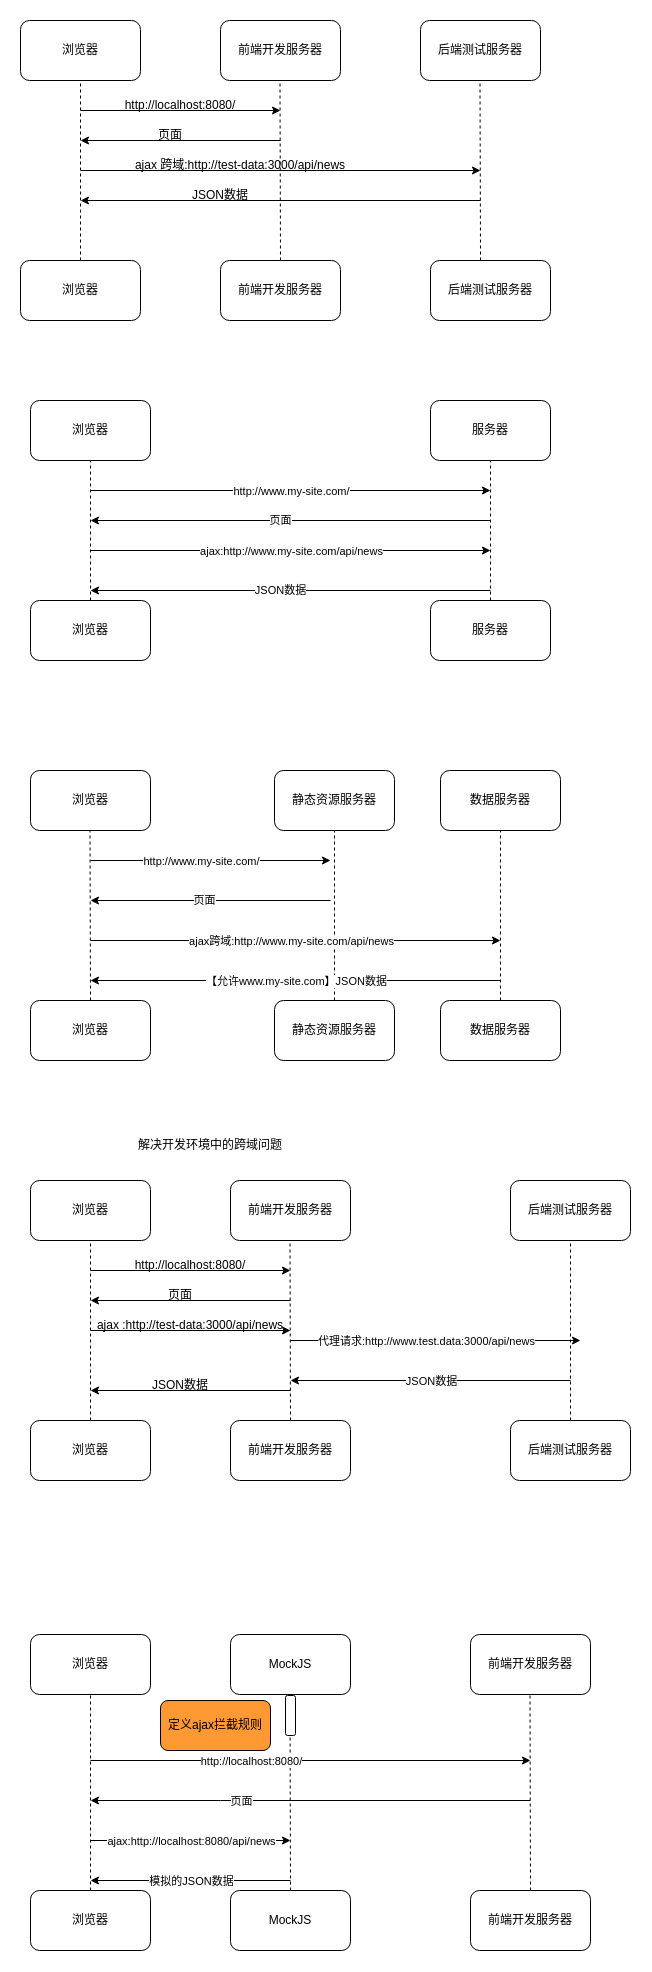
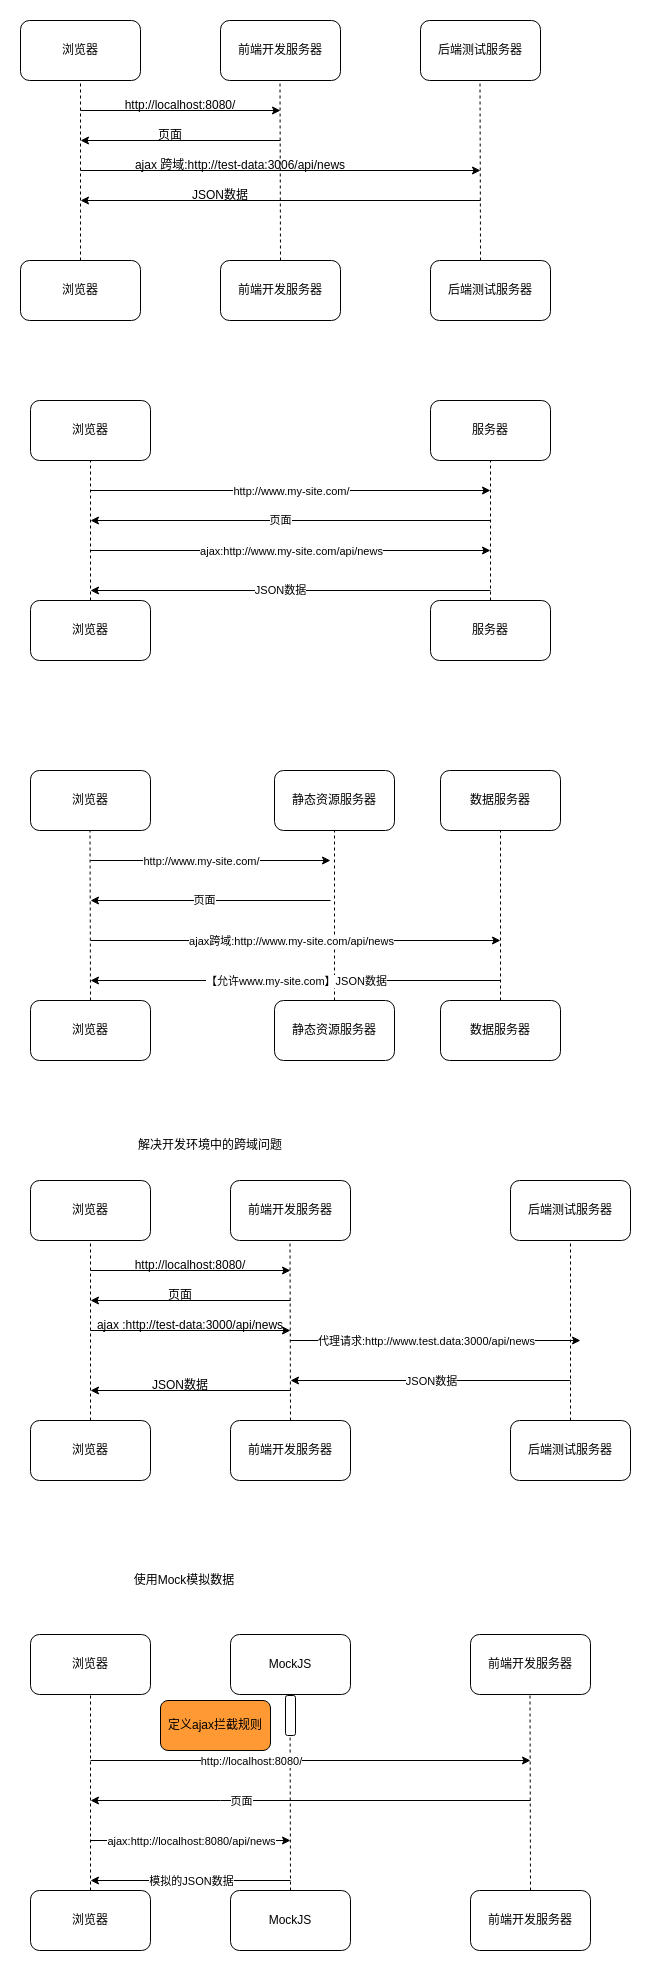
  <mxCell id="0" />
  <mxCell id="1" parent="0" />
  <mxCell id="2" value="浏览器" style="rounded=1;whiteSpace=wrap;html=1;" parent="1" vertex="1"><mxGeometry x="20" y="20" width="120" height="60" as="geometry" /></mxCell>
  <mxCell id="3" value="前端开发服务器" style="rounded=1;whiteSpace=wrap;html=1;" parent="1" vertex="1"><mxGeometry x="220" y="20" width="120" height="60" as="geometry" /></mxCell>
  <mxCell id="4" value="后端测试服务器" style="rounded=1;whiteSpace=wrap;html=1;" parent="1" vertex="1"><mxGeometry x="420" y="20" width="120" height="60" as="geometry" /></mxCell>
  <mxCell id="5" value="浏览器" style="rounded=1;whiteSpace=wrap;html=1;" parent="1" vertex="1"><mxGeometry x="20" y="260" width="120" height="60" as="geometry" /></mxCell>
  <mxCell id="6" value="前端开发服务器" style="rounded=1;whiteSpace=wrap;html=1;" parent="1" vertex="1"><mxGeometry x="220" y="260" width="120" height="60" as="geometry" /></mxCell>
  <mxCell id="7" value="后端测试服务器" style="rounded=1;whiteSpace=wrap;html=1;" parent="1" vertex="1"><mxGeometry x="430" y="260" width="120" height="60" as="geometry" /></mxCell>
  <mxCell id="8" value="" style="endArrow=none;dashed=1;html=1;exitX=0.5;exitY=0;exitDx=0;exitDy=0;entryX=0.5;entryY=1;entryDx=0;entryDy=0;" parent="1" source="5" target="2" edge="1"><mxGeometry width="50" height="50" relative="1" as="geometry"><mxPoint x="40" y="130" as="sourcePoint" /><mxPoint x="90" y="80" as="targetPoint" /><Array as="points"><mxPoint x="80" y="200" /></Array></mxGeometry></mxCell>
  <mxCell id="9" value="" style="endArrow=none;dashed=1;html=1;exitX=0.5;exitY=0;exitDx=0;exitDy=0;entryX=0.5;entryY=1;entryDx=0;entryDy=0;" parent="1" source="6" edge="1"><mxGeometry width="50" height="50" relative="1" as="geometry"><mxPoint x="279.5" y="200" as="sourcePoint" /><mxPoint x="279.5" y="80" as="targetPoint" /></mxGeometry></mxCell>
  <mxCell id="10" value="" style="endArrow=none;dashed=1;html=1;exitX=0.417;exitY=0;exitDx=0;exitDy=0;entryX=0.5;entryY=1;entryDx=0;entryDy=0;exitPerimeter=0;" parent="1" source="7" edge="1"><mxGeometry width="50" height="50" relative="1" as="geometry"><mxPoint x="479.5" y="200" as="sourcePoint" /><mxPoint x="479.5" y="80" as="targetPoint" /></mxGeometry></mxCell>
  <mxCell id="11" value="" style="endArrow=classic;html=1;" parent="1" edge="1"><mxGeometry width="50" height="50" relative="1" as="geometry"><mxPoint x="80" y="110" as="sourcePoint" /><mxPoint x="280" y="110" as="targetPoint" /></mxGeometry></mxCell>
  <mxCell id="12" value="" style="endArrow=classic;html=1;" parent="1" edge="1"><mxGeometry width="50" height="50" relative="1" as="geometry"><mxPoint x="280" y="140" as="sourcePoint" /><mxPoint x="80" y="140" as="targetPoint" /></mxGeometry></mxCell>
  <mxCell id="13" value="" style="endArrow=classic;html=1;" parent="1" edge="1"><mxGeometry width="50" height="50" relative="1" as="geometry"><mxPoint x="80" y="170" as="sourcePoint" /><mxPoint x="480" y="170" as="targetPoint" /></mxGeometry></mxCell>
  <mxCell id="14" value="" style="endArrow=classic;html=1;" parent="1" edge="1"><mxGeometry width="50" height="50" relative="1" as="geometry"><mxPoint x="480" y="200" as="sourcePoint" /><mxPoint x="80" y="200" as="targetPoint" /></mxGeometry></mxCell>
  <mxCell id="15" value="http://localhost:8080/" style="text;strokeColor=none;align=center;fillColor=none;html=1;verticalAlign=middle;whiteSpace=wrap;rounded=0;" parent="1" vertex="1"><mxGeometry x="110" y="90" width="140" height="30" as="geometry" /></mxCell>
  <mxCell id="16" value="页面" style="text;strokeColor=none;align=center;fillColor=none;html=1;verticalAlign=middle;whiteSpace=wrap;rounded=0;" parent="1" vertex="1"><mxGeometry x="120" y="120" width="100" height="30" as="geometry" /></mxCell>
- <mxCell id="17" value="ajax 跨域:http://test-data:3000/api/news" style="text;strokeColor=none;align=center;fillColor=none;html=1;verticalAlign=middle;whiteSpace=wrap;rounded=0;" parent="1" vertex="1"><mxGeometry x="120" y="150" width="240" height="30" as="geometry" /></mxCell>
+ <mxCell id="17" value="ajax 跨域:http://test-data:3006/api/news" style="text;strokeColor=none;align=center;fillColor=none;html=1;verticalAlign=middle;whiteSpace=wrap;rounded=0;" parent="1" vertex="1"><mxGeometry x="120" y="150" width="240" height="30" as="geometry" /></mxCell>
  <mxCell id="18" value="JSON数据" style="text;strokeColor=none;align=center;fillColor=none;html=1;verticalAlign=middle;whiteSpace=wrap;rounded=0;" parent="1" vertex="1"><mxGeometry x="190" y="180" width="60" height="30" as="geometry" /></mxCell>
  <mxCell id="19" value="浏览器" style="rounded=1;whiteSpace=wrap;html=1;" parent="1" vertex="1"><mxGeometry x="30" y="600" width="120" height="60" as="geometry" /></mxCell>
  <mxCell id="20" value="服务器" style="rounded=1;whiteSpace=wrap;html=1;" parent="1" vertex="1"><mxGeometry x="430" y="400" width="120" height="60" as="geometry" /></mxCell>
  <mxCell id="21" value="浏览器" style="rounded=1;whiteSpace=wrap;html=1;" parent="1" vertex="1"><mxGeometry x="30" y="400" width="120" height="60" as="geometry" /></mxCell>
  <mxCell id="22" value="服务器" style="rounded=1;whiteSpace=wrap;html=1;" parent="1" vertex="1"><mxGeometry x="430" y="600" width="120" height="60" as="geometry" /></mxCell>
  <mxCell id="23" value="" style="endArrow=classic;html=1;" parent="1" edge="1"><mxGeometry relative="1" as="geometry"><mxPoint x="90" y="490" as="sourcePoint" /><mxPoint x="490" y="490" as="targetPoint" /></mxGeometry></mxCell>
  <mxCell id="24" value="http://www.my-site.com/" style="edgeLabel;resizable=0;html=1;align=center;verticalAlign=middle;" parent="23" connectable="0" vertex="1"><mxGeometry relative="1" as="geometry" /></mxCell>
  <mxCell id="25" value="" style="endArrow=none;dashed=1;html=1;entryX=0.5;entryY=1;entryDx=0;entryDy=0;exitX=0.5;exitY=0;exitDx=0;exitDy=0;" parent="1" source="19" target="21" edge="1"><mxGeometry width="50" height="50" relative="1" as="geometry"><mxPoint x="90" y="570" as="sourcePoint" /><mxPoint x="115" y="460" as="targetPoint" /></mxGeometry></mxCell>
  <mxCell id="26" value="" style="endArrow=none;dashed=1;html=1;exitX=0.5;exitY=0;exitDx=0;exitDy=0;" parent="1" source="22" edge="1"><mxGeometry width="50" height="50" relative="1" as="geometry"><mxPoint x="489.5" y="580" as="sourcePoint" /><mxPoint x="490" y="460" as="targetPoint" /></mxGeometry></mxCell>
  <mxCell id="27" value="页面" style="endArrow=classic;html=1;" parent="1" edge="1"><mxGeometry x="0.05" relative="1" as="geometry"><mxPoint x="490" y="520" as="sourcePoint" /><mxPoint x="90" y="520" as="targetPoint" /><Array as="points" /><mxPoint as="offset" /></mxGeometry></mxCell>
  <mxCell id="28" value="" style="endArrow=classic;html=1;" parent="1" edge="1"><mxGeometry relative="1" as="geometry"><mxPoint x="90" y="550" as="sourcePoint" /><mxPoint x="490" y="550" as="targetPoint" /></mxGeometry></mxCell>
  <mxCell id="29" value="ajax:http://www.my-site.com/api/news" style="edgeLabel;resizable=0;html=1;align=center;verticalAlign=middle;" parent="28" connectable="0" vertex="1"><mxGeometry relative="1" as="geometry" /></mxCell>
  <mxCell id="30" value="JSON数据" style="endArrow=classic;html=1;" parent="1" edge="1"><mxGeometry x="0.05" relative="1" as="geometry"><mxPoint x="490" y="590" as="sourcePoint" /><mxPoint x="90" y="590" as="targetPoint" /><Array as="points" /><mxPoint as="offset" /></mxGeometry></mxCell>
  <mxCell id="31" value="浏览器" style="rounded=1;whiteSpace=wrap;html=1;" parent="1" vertex="1"><mxGeometry x="30" y="770" width="120" height="60" as="geometry" /></mxCell>
  <mxCell id="32" value="静态资源服务器" style="rounded=1;whiteSpace=wrap;html=1;" parent="1" vertex="1"><mxGeometry x="274" y="770" width="120" height="60" as="geometry" /></mxCell>
  <mxCell id="33" value="数据服务器" style="rounded=1;whiteSpace=wrap;html=1;" parent="1" vertex="1"><mxGeometry x="440" y="770" width="120" height="60" as="geometry" /></mxCell>
  <mxCell id="34" value="浏览器" style="rounded=1;whiteSpace=wrap;html=1;" parent="1" vertex="1"><mxGeometry x="30" y="1000" width="120" height="60" as="geometry" /></mxCell>
  <mxCell id="35" value="静态资源服务器" style="rounded=1;whiteSpace=wrap;html=1;" parent="1" vertex="1"><mxGeometry x="274" y="1000" width="120" height="60" as="geometry" /></mxCell>
  <mxCell id="36" value="数据服务器" style="rounded=1;whiteSpace=wrap;html=1;" parent="1" vertex="1"><mxGeometry x="440" y="1000" width="120" height="60" as="geometry" /></mxCell>
  <mxCell id="37" value="" style="endArrow=none;dashed=1;html=1;exitX=0.5;exitY=0;exitDx=0;exitDy=0;entryX=0.5;entryY=1;entryDx=0;entryDy=0;" parent="1" source="35" target="32" edge="1"><mxGeometry width="50" height="50" relative="1" as="geometry"><mxPoint x="300" y="910" as="sourcePoint" /><mxPoint x="350" y="860" as="targetPoint" /></mxGeometry></mxCell>
  <mxCell id="38" value="" style="endArrow=none;dashed=1;html=1;exitX=0.5;exitY=0;exitDx=0;exitDy=0;entryX=0.5;entryY=1;entryDx=0;entryDy=0;" parent="1" source="34" edge="1"><mxGeometry width="50" height="50" relative="1" as="geometry"><mxPoint x="89.5" y="980" as="sourcePoint" /><mxPoint x="89.5" y="830" as="targetPoint" /></mxGeometry></mxCell>
  <mxCell id="39" value="" style="endArrow=none;dashed=1;html=1;exitX=0.5;exitY=0;exitDx=0;exitDy=0;entryX=0.5;entryY=1;entryDx=0;entryDy=0;" parent="1" source="36" edge="1"><mxGeometry width="50" height="50" relative="1" as="geometry"><mxPoint x="500" y="980" as="sourcePoint" /><mxPoint x="500" y="830" as="targetPoint" /></mxGeometry></mxCell>
  <mxCell id="40" value="" style="endArrow=classic;html=1;" parent="1" edge="1"><mxGeometry relative="1" as="geometry"><mxPoint x="90" y="860" as="sourcePoint" /><mxPoint x="330" y="860" as="targetPoint" /></mxGeometry></mxCell>
  <mxCell id="41" value="Label" style="edgeLabel;resizable=0;html=1;align=center;verticalAlign=middle;" parent="40" connectable="0" vertex="1"><mxGeometry relative="1" as="geometry" /></mxCell>
  <mxCell id="42" value="http://www.my-site.com/" style="edgeLabel;resizable=0;html=1;align=center;verticalAlign=middle;" parent="1" connectable="0" vertex="1"><mxGeometry x="200" y="860" as="geometry" /></mxCell>
  <mxCell id="43" value="页面" style="endArrow=classic;html=1;" parent="1" edge="1"><mxGeometry x="0.05" relative="1" as="geometry"><mxPoint x="330" y="900" as="sourcePoint" /><mxPoint x="90" y="900" as="targetPoint" /><Array as="points" /><mxPoint as="offset" /></mxGeometry></mxCell>
  <mxCell id="44" value="" style="endArrow=classic;html=1;" parent="1" edge="1"><mxGeometry relative="1" as="geometry"><mxPoint x="90" y="940" as="sourcePoint" /><mxPoint x="500" y="940" as="targetPoint" /></mxGeometry></mxCell>
  <mxCell id="45" value="ajax跨域:http://www.my-site.com/api/news" style="edgeLabel;resizable=0;html=1;align=center;verticalAlign=middle;" parent="44" connectable="0" vertex="1"><mxGeometry relative="1" as="geometry"><mxPoint x="-5" as="offset" /></mxGeometry></mxCell>
  <mxCell id="46" value="" style="endArrow=classic;html=1;" parent="1" edge="1"><mxGeometry relative="1" as="geometry"><mxPoint x="500" y="980" as="sourcePoint" /><mxPoint x="90" y="980" as="targetPoint" /></mxGeometry></mxCell>
  <mxCell id="47" value="【允许www.my-site.com】JSON数据" style="edgeLabel;resizable=0;html=1;align=center;verticalAlign=middle;" parent="46" connectable="0" vertex="1"><mxGeometry relative="1" as="geometry" /></mxCell>
  <mxCell id="48" value="解决开发环境中的跨域问题" style="text;strokeColor=none;align=center;fillColor=none;html=1;verticalAlign=middle;whiteSpace=wrap;rounded=0;" parent="1" vertex="1"><mxGeometry x="30" y="1130" width="360" height="30" as="geometry" /></mxCell>
  <mxCell id="49" value="浏览器" style="rounded=1;whiteSpace=wrap;html=1;" parent="1" vertex="1"><mxGeometry x="30" y="1180" width="120" height="60" as="geometry" /></mxCell>
  <mxCell id="50" value="前端开发服务器" style="rounded=1;whiteSpace=wrap;html=1;" parent="1" vertex="1"><mxGeometry x="230" y="1180" width="120" height="60" as="geometry" /></mxCell>
  <mxCell id="51" value="后端测试服务器" style="rounded=1;whiteSpace=wrap;html=1;" parent="1" vertex="1"><mxGeometry x="510" y="1180" width="120" height="60" as="geometry" /></mxCell>
  <mxCell id="52" value="浏览器" style="rounded=1;whiteSpace=wrap;html=1;" parent="1" vertex="1"><mxGeometry x="30" y="1420" width="120" height="60" as="geometry" /></mxCell>
  <mxCell id="53" value="前端开发服务器" style="rounded=1;whiteSpace=wrap;html=1;" parent="1" vertex="1"><mxGeometry x="230" y="1420" width="120" height="60" as="geometry" /></mxCell>
  <mxCell id="54" value="后端测试服务器" style="rounded=1;whiteSpace=wrap;html=1;" parent="1" vertex="1"><mxGeometry x="510" y="1420" width="120" height="60" as="geometry" /></mxCell>
  <mxCell id="55" value="" style="endArrow=none;dashed=1;html=1;exitX=0.5;exitY=0;exitDx=0;exitDy=0;entryX=0.5;entryY=1;entryDx=0;entryDy=0;" parent="1" source="52" target="49" edge="1"><mxGeometry width="50" height="50" relative="1" as="geometry"><mxPoint x="50" y="1290" as="sourcePoint" /><mxPoint x="100" y="1240" as="targetPoint" /><Array as="points"><mxPoint x="90" y="1360" /></Array></mxGeometry></mxCell>
  <mxCell id="56" value="" style="endArrow=none;dashed=1;html=1;exitX=0.5;exitY=0;exitDx=0;exitDy=0;entryX=0.5;entryY=1;entryDx=0;entryDy=0;" parent="1" source="53" edge="1"><mxGeometry width="50" height="50" relative="1" as="geometry"><mxPoint x="289.5" y="1360" as="sourcePoint" /><mxPoint x="289.5" y="1240" as="targetPoint" /></mxGeometry></mxCell>
  <mxCell id="57" value="" style="endArrow=none;dashed=1;html=1;exitX=0.5;exitY=0;exitDx=0;exitDy=0;entryX=0.5;entryY=1;entryDx=0;entryDy=0;" parent="1" source="54" target="51" edge="1"><mxGeometry width="50" height="50" relative="1" as="geometry"><mxPoint x="489.5" y="1360" as="sourcePoint" /><mxPoint x="489.5" y="1240" as="targetPoint" /></mxGeometry></mxCell>
  <mxCell id="58" value="" style="endArrow=classic;html=1;" parent="1" edge="1"><mxGeometry width="50" height="50" relative="1" as="geometry"><mxPoint x="90" y="1270" as="sourcePoint" /><mxPoint x="290" y="1270" as="targetPoint" /></mxGeometry></mxCell>
  <mxCell id="59" value="" style="endArrow=classic;html=1;" parent="1" edge="1"><mxGeometry width="50" height="50" relative="1" as="geometry"><mxPoint x="290" y="1300" as="sourcePoint" /><mxPoint x="90" y="1300" as="targetPoint" /></mxGeometry></mxCell>
  <mxCell id="60" value="" style="endArrow=classic;html=1;" parent="1" edge="1"><mxGeometry width="50" height="50" relative="1" as="geometry"><mxPoint x="90" y="1330" as="sourcePoint" /><mxPoint x="290" y="1330" as="targetPoint" /></mxGeometry></mxCell>
  <mxCell id="61" value="" style="endArrow=classic;html=1;" parent="1" edge="1"><mxGeometry width="50" height="50" relative="1" as="geometry"><mxPoint x="290" y="1390" as="sourcePoint" /><mxPoint x="90" y="1390" as="targetPoint" /></mxGeometry></mxCell>
  <mxCell id="62" value="http://localhost:8080/" style="text;strokeColor=none;align=center;fillColor=none;html=1;verticalAlign=middle;whiteSpace=wrap;rounded=0;" parent="1" vertex="1"><mxGeometry x="120" y="1250" width="140" height="30" as="geometry" /></mxCell>
  <mxCell id="63" value="页面" style="text;strokeColor=none;align=center;fillColor=none;html=1;verticalAlign=middle;whiteSpace=wrap;rounded=0;" parent="1" vertex="1"><mxGeometry x="130" y="1280" width="100" height="30" as="geometry" /></mxCell>
  <mxCell id="64" value="ajax :http://test-data:3000/api/news" style="text;strokeColor=none;align=center;fillColor=none;html=1;verticalAlign=middle;whiteSpace=wrap;rounded=0;" parent="1" vertex="1"><mxGeometry x="70" y="1310" width="240" height="30" as="geometry" /></mxCell>
  <mxCell id="65" value="JSON数据" style="text;strokeColor=none;align=center;fillColor=none;html=1;verticalAlign=middle;whiteSpace=wrap;rounded=0;" parent="1" vertex="1"><mxGeometry x="150" y="1370" width="60" height="30" as="geometry" /></mxCell>
  <mxCell id="66" value="" style="endArrow=classic;html=1;" parent="1" edge="1"><mxGeometry relative="1" as="geometry"><mxPoint x="290" y="1340" as="sourcePoint" /><mxPoint x="580" y="1340" as="targetPoint" /></mxGeometry></mxCell>
  <mxCell id="67" value="代理请求:http://www.test.data:3000/api/news" style="edgeLabel;resizable=0;html=1;align=center;verticalAlign=middle;" parent="66" connectable="0" vertex="1"><mxGeometry relative="1" as="geometry"><mxPoint x="-10" as="offset" /></mxGeometry></mxCell>
  <mxCell id="68" value="" style="endArrow=classic;html=1;" parent="1" edge="1"><mxGeometry relative="1" as="geometry"><mxPoint x="570" y="1380" as="sourcePoint" /><mxPoint x="290" y="1380" as="targetPoint" /></mxGeometry></mxCell>
  <mxCell id="69" value="JSON数据" style="edgeLabel;resizable=0;html=1;align=center;verticalAlign=middle;" parent="68" connectable="0" vertex="1"><mxGeometry relative="1" as="geometry" /></mxCell>
+ <mxCell id="70" value="使用Mock模拟数据" style="text;strokeColor=none;align=center;fillColor=none;html=1;verticalAlign=middle;whiteSpace=wrap;rounded=0;" vertex="1" parent="1"><mxGeometry x="94" y="1560" width="180" height="40" as="geometry" /></mxCell>
  <mxCell id="71" value="浏览器" style="rounded=1;whiteSpace=wrap;html=1;" vertex="1" parent="1"><mxGeometry x="30" y="1634" width="120" height="60" as="geometry" /></mxCell>
  <mxCell id="72" value="MockJS" style="rounded=1;whiteSpace=wrap;html=1;" vertex="1" parent="1"><mxGeometry x="230" y="1634" width="120" height="60" as="geometry" /></mxCell>
  <mxCell id="73" value="前端开发服务器" style="rounded=1;whiteSpace=wrap;html=1;" vertex="1" parent="1"><mxGeometry x="470" y="1634" width="120" height="60" as="geometry" /></mxCell>
  <mxCell id="74" value="浏览器" style="rounded=1;whiteSpace=wrap;html=1;" vertex="1" parent="1"><mxGeometry x="30" y="1890" width="120" height="60" as="geometry" /></mxCell>
  <mxCell id="75" value="MockJS" style="rounded=1;whiteSpace=wrap;html=1;" vertex="1" parent="1"><mxGeometry x="230" y="1890" width="120" height="60" as="geometry" /></mxCell>
  <mxCell id="76" value="前端开发服务器" style="rounded=1;whiteSpace=wrap;html=1;" vertex="1" parent="1"><mxGeometry x="470" y="1890" width="120" height="60" as="geometry" /></mxCell>
  <mxCell id="77" value="" style="endArrow=none;dashed=1;html=1;entryX=0.5;entryY=1;entryDx=0;entryDy=0;exitX=0.5;exitY=0;exitDx=0;exitDy=0;" edge="1" parent="1" source="74" target="71"><mxGeometry width="50" height="50" relative="1" as="geometry"><mxPoint x="65" y="1790" as="sourcePoint" /><mxPoint x="115" y="1740" as="targetPoint" /></mxGeometry></mxCell>
  <mxCell id="78" value="" style="endArrow=none;dashed=1;html=1;entryX=0.5;entryY=1;entryDx=0;entryDy=0;exitX=0.5;exitY=0;exitDx=0;exitDy=0;" edge="1" parent="1" source="75"><mxGeometry width="50" height="50" relative="1" as="geometry"><mxPoint x="290" y="1850" as="sourcePoint" /><mxPoint x="289.5" y="1694" as="targetPoint" /></mxGeometry></mxCell>
  <mxCell id="79" value="" style="endArrow=none;dashed=1;html=1;entryX=0.5;entryY=1;entryDx=0;entryDy=0;exitX=0.5;exitY=0;exitDx=0;exitDy=0;" edge="1" parent="1" source="76"><mxGeometry width="50" height="50" relative="1" as="geometry"><mxPoint x="529.5" y="1840" as="sourcePoint" /><mxPoint x="529.5" y="1694" as="targetPoint" /></mxGeometry></mxCell>
  <mxCell id="80" value="" style="endArrow=classic;html=1;" edge="1" parent="1"><mxGeometry relative="1" as="geometry"><mxPoint x="90" y="1760" as="sourcePoint" /><mxPoint x="530" y="1760" as="targetPoint" /></mxGeometry></mxCell>
  <mxCell id="81" value="http://localhost:8080/" style="edgeLabel;resizable=0;html=1;align=center;verticalAlign=middle;" connectable="0" vertex="1" parent="80"><mxGeometry relative="1" as="geometry"><mxPoint x="-60" as="offset" /></mxGeometry></mxCell>
  <mxCell id="82" value="" style="endArrow=classic;html=1;" edge="1" parent="1"><mxGeometry relative="1" as="geometry"><mxPoint x="530" y="1800" as="sourcePoint" /><mxPoint x="90" y="1800" as="targetPoint" /><Array as="points"><mxPoint x="230" y="1800" /></Array></mxGeometry></mxCell>
  <mxCell id="83" value="页面" style="edgeLabel;resizable=0;html=1;align=center;verticalAlign=middle;" connectable="0" vertex="1" parent="82"><mxGeometry relative="1" as="geometry"><mxPoint x="-70" as="offset" /></mxGeometry></mxCell>
  <mxCell id="84" value="" style="endArrow=classic;html=1;" edge="1" parent="1"><mxGeometry relative="1" as="geometry"><mxPoint x="90" y="1840" as="sourcePoint" /><mxPoint x="290" y="1840" as="targetPoint" /></mxGeometry></mxCell>
  <mxCell id="85" value="ajax:http://localhost:8080/api/news" style="edgeLabel;resizable=0;html=1;align=center;verticalAlign=middle;" connectable="0" vertex="1" parent="84"><mxGeometry relative="1" as="geometry"><mxPoint as="offset" /></mxGeometry></mxCell>
  <mxCell id="86" value="" style="endArrow=classic;html=1;" edge="1" parent="1"><mxGeometry relative="1" as="geometry"><mxPoint x="290" y="1880" as="sourcePoint" /><mxPoint x="90" y="1880" as="targetPoint" /></mxGeometry></mxCell>
  <mxCell id="87" value="模拟的JSON数据" style="edgeLabel;resizable=0;html=1;align=center;verticalAlign=middle;" connectable="0" vertex="1" parent="86"><mxGeometry relative="1" as="geometry" /></mxCell>
  <mxCell id="88" value="定义ajax拦截规则" style="rounded=1;whiteSpace=wrap;html=1;fillColor=#FF9933;" vertex="1" parent="1"><mxGeometry x="160" y="1700" width="110" height="50" as="geometry" /></mxCell>
  <mxCell id="89" value="" style="rounded=1;whiteSpace=wrap;html=1;fillColor=#FFFFFF;arcSize=21;" vertex="1" parent="1"><mxGeometry x="285" y="1695" width="10" height="40" as="geometry" /></mxCell>
